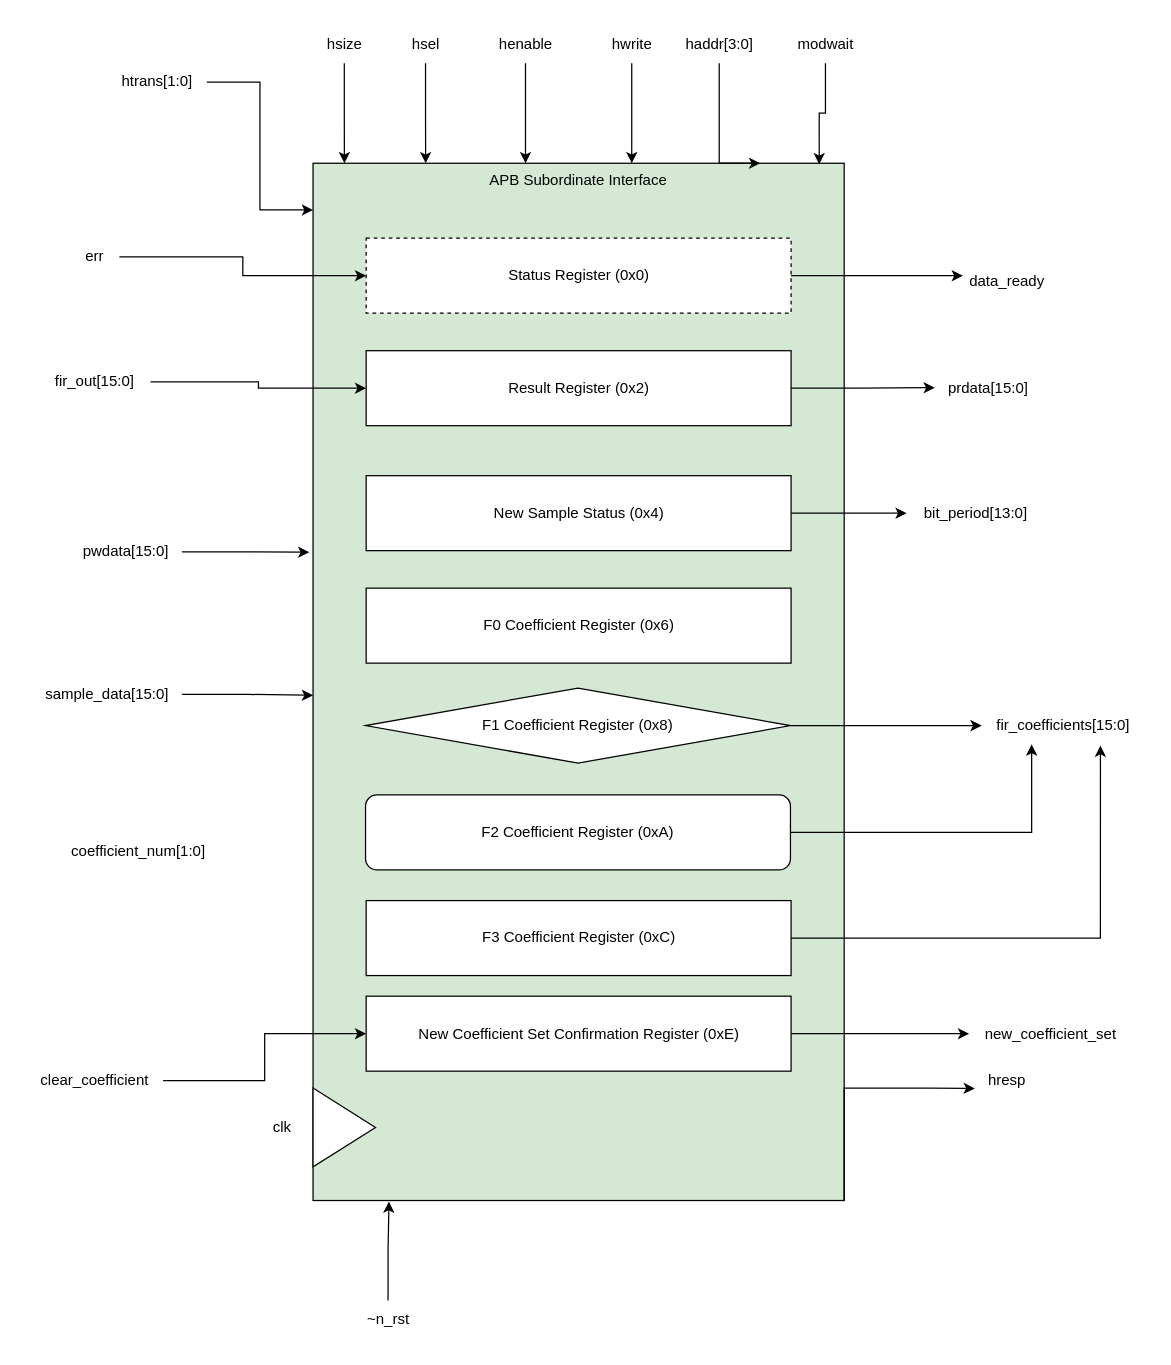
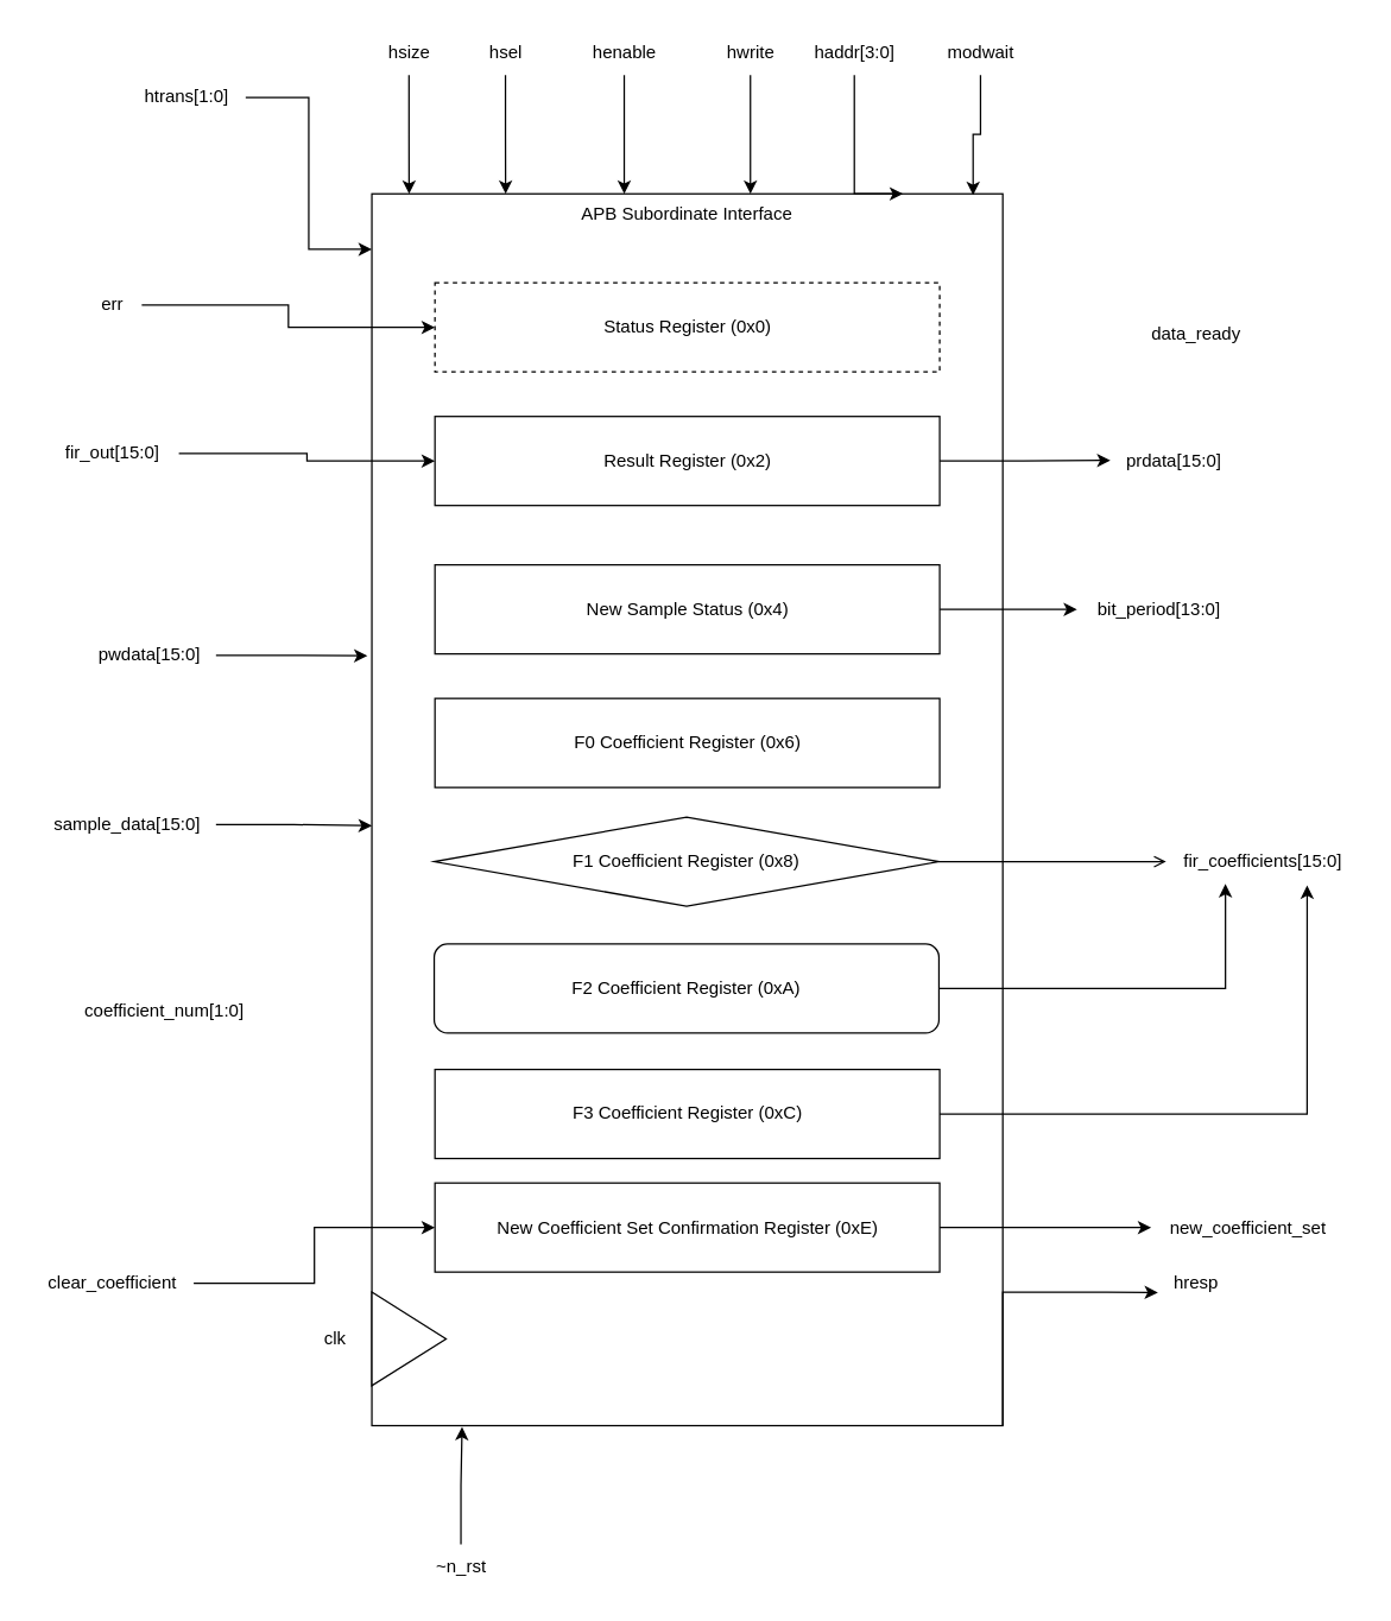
  <mxCell id="0" />
  <mxCell id="1" parent="0" />
  <mxCell id="2" value="clk" style="text;html=1;align=center;verticalAlign=middle;resizable=0;points=[];autosize=1;strokeColor=none;fillColor=none;" parent="1" vertex="1"><mxGeometry x="205" y="886.5" width="40" height="30" as="geometry" /></mxCell>
  <mxCell id="3" value="~n_rst" style="text;html=1;align=center;verticalAlign=middle;resizable=0;points=[];autosize=1;strokeColor=none;fillColor=none;" parent="1" vertex="1"><mxGeometry x="280" y="1040" width="60" height="30" as="geometry" /></mxCell>
- <mxCell id="4" value="&lt;div&gt;APB Subordinate Interface&lt;/div&gt;" style="rounded=0;whiteSpace=wrap;html=1;align=center;verticalAlign=top;fillColor=#d5e8d4;" parent="1" vertex="1"><mxGeometry x="250" y="130" width="425" height="830" as="geometry" /></mxCell>
+ <mxCell id="4" value="&lt;div&gt;APB Subordinate Interface&lt;/div&gt;" style="rounded=0;whiteSpace=wrap;html=1;align=center;verticalAlign=top;" parent="1" vertex="1"><mxGeometry x="250" y="130" width="425" height="830" as="geometry" /></mxCell>
  <mxCell id="5" value="" style="triangle;whiteSpace=wrap;html=1;" parent="1" vertex="1"><mxGeometry x="250" y="870" width="50" height="63" as="geometry" /></mxCell>
  <mxCell id="6" style="edgeStyle=orthogonalEdgeStyle;rounded=0;orthogonalLoop=1;jettySize=auto;html=1;entryX=0.143;entryY=1.001;entryDx=0;entryDy=0;entryPerimeter=0;" parent="1" source="3" target="4" edge="1"><mxGeometry relative="1" as="geometry" /></mxCell>
  <mxCell id="7" value="Status Register (0x0)" style="rounded=0;whiteSpace=wrap;html=1;dashed=1;" parent="1" vertex="1"><mxGeometry x="292.5" y="190" width="340" height="60" as="geometry" /></mxCell>
  <mxCell id="8" value="Result Register (0x2)" style="rounded=0;whiteSpace=wrap;html=1;" parent="1" vertex="1"><mxGeometry x="292.5" y="280" width="340" height="60" as="geometry" /></mxCell>
  <mxCell id="9" style="edgeStyle=orthogonalEdgeStyle;rounded=0;orthogonalLoop=1;jettySize=auto;html=1;" parent="1" source="10" target="27" edge="1"><mxGeometry relative="1" as="geometry" /></mxCell>
  <mxCell id="10" value="New Sample Status (0x4)" style="rounded=0;whiteSpace=wrap;html=1;" parent="1" vertex="1"><mxGeometry x="292.5" y="380" width="340" height="60" as="geometry" /></mxCell>
  <mxCell id="11" value="F0 Coefficient Register (0x6)" style="rounded=0;whiteSpace=wrap;html=1;" parent="1" vertex="1"><mxGeometry x="292.5" y="470" width="340" height="60" as="geometry" /></mxCell>
  <mxCell id="12" style="edgeStyle=orthogonalEdgeStyle;rounded=0;orthogonalLoop=1;jettySize=auto;html=1;entryX=0;entryY=0.5;entryDx=0;entryDy=0;" parent="1" source="13" target="7" edge="1"><mxGeometry relative="1" as="geometry" /></mxCell>
  <mxCell id="13" value="err" style="text;html=1;align=center;verticalAlign=middle;resizable=0;points=[];autosize=1;strokeColor=none;fillColor=none;" parent="1" vertex="1"><mxGeometry x="55" y="190" width="40" height="30" as="geometry" /></mxCell>
  <mxCell id="14" value="sample_data[15:0]" style="text;html=1;align=center;verticalAlign=middle;resizable=0;points=[];autosize=1;strokeColor=none;fillColor=none;" parent="1" vertex="1"><mxGeometry x="25" y="540" width="120" height="30" as="geometry" /></mxCell>
  <mxCell id="15" style="edgeStyle=orthogonalEdgeStyle;rounded=0;orthogonalLoop=1;jettySize=auto;html=1;entryX=0;entryY=0.5;entryDx=0;entryDy=0;" parent="1" source="49" target="8" edge="1"><mxGeometry relative="1" as="geometry"><mxPoint x="135" y="325" as="sourcePoint" /><mxPoint x="215" y="310" as="targetPoint" /><Array as="points" /></mxGeometry></mxCell>
  <mxCell id="16" value="hsel" style="text;html=1;align=center;verticalAlign=middle;resizable=0;points=[];autosize=1;strokeColor=none;fillColor=none;" parent="1" vertex="1"><mxGeometry x="315" y="20" width="50" height="30" as="geometry" /></mxCell>
  <mxCell id="17" value="haddr[3:0]" style="text;html=1;align=center;verticalAlign=middle;resizable=0;points=[];autosize=1;strokeColor=none;fillColor=none;" parent="1" vertex="1"><mxGeometry x="535" y="20" width="80" height="30" as="geometry" /></mxCell>
  <mxCell id="18" style="edgeStyle=orthogonalEdgeStyle;rounded=0;orthogonalLoop=1;jettySize=auto;html=1;" parent="1" source="19" target="4" edge="1"><mxGeometry relative="1" as="geometry"><Array as="points"><mxPoint x="420" y="110" /><mxPoint x="420" y="110" /></Array></mxGeometry></mxCell>
  <mxCell id="19" value="henable" style="text;html=1;align=center;verticalAlign=middle;resizable=0;points=[];autosize=1;strokeColor=none;fillColor=none;" parent="1" vertex="1"><mxGeometry x="385" y="20" width="70" height="30" as="geometry" /></mxCell>
  <mxCell id="20" style="edgeStyle=orthogonalEdgeStyle;rounded=0;orthogonalLoop=1;jettySize=auto;html=1;" parent="1" source="21" target="4" edge="1"><mxGeometry relative="1" as="geometry"><Array as="points"><mxPoint x="505" y="120" /><mxPoint x="505" y="120" /></Array></mxGeometry></mxCell>
  <mxCell id="21" value="hwrite" style="text;html=1;align=center;verticalAlign=middle;resizable=0;points=[];autosize=1;strokeColor=none;fillColor=none;" parent="1" vertex="1"><mxGeometry x="475" y="20" width="60" height="30" as="geometry" /></mxCell>
  <mxCell id="22" style="edgeStyle=orthogonalEdgeStyle;rounded=0;orthogonalLoop=1;jettySize=auto;html=1;entryX=-0.007;entryY=0.375;entryDx=0;entryDy=0;entryPerimeter=0;" edge="1" parent="1" source="23" target="4"><mxGeometry relative="1" as="geometry" /></mxCell>
  <mxCell id="23" value="pwdata[15:0]" style="text;html=1;align=center;verticalAlign=middle;resizable=0;points=[];autosize=1;strokeColor=none;fillColor=none;" parent="1" vertex="1"><mxGeometry x="55" y="426" width="90" height="30" as="geometry" /></mxCell>
  <mxCell id="24" value="prdata[15:0]" style="text;html=1;align=center;verticalAlign=middle;resizable=0;points=[];autosize=1;strokeColor=none;fillColor=none;" parent="1" vertex="1"><mxGeometry x="745" y="295" width="90" height="30" as="geometry" /></mxCell>
  <mxCell id="25" value="hresp" style="text;html=1;align=center;verticalAlign=middle;resizable=0;points=[];autosize=1;strokeColor=none;fillColor=none;" parent="1" vertex="1"><mxGeometry x="780" y="849" width="50" height="30" as="geometry" /></mxCell>
  <mxCell id="26" value="data_ready" style="text;html=1;align=center;verticalAlign=middle;resizable=0;points=[];autosize=1;strokeColor=none;fillColor=none;" parent="1" vertex="1"><mxGeometry x="765" y="210" width="80" height="30" as="geometry" /></mxCell>
  <mxCell id="27" value="bit_period[13:0]" style="text;html=1;align=center;verticalAlign=middle;resizable=0;points=[];autosize=1;strokeColor=none;fillColor=none;" parent="1" vertex="1"><mxGeometry x="725" y="395" width="110" height="30" as="geometry" /></mxCell>
  <mxCell id="28" value="fir_coefficients[15:0]" style="text;html=1;align=center;verticalAlign=middle;resizable=0;points=[];autosize=1;strokeColor=none;fillColor=none;" parent="1" vertex="1"><mxGeometry x="785" y="565" width="130" height="30" as="geometry" /></mxCell>
  <mxCell id="29" style="edgeStyle=orthogonalEdgeStyle;rounded=0;orthogonalLoop=1;jettySize=auto;html=1;entryX=0.842;entryY=0;entryDx=0;entryDy=0;entryPerimeter=0;" parent="1" source="17" target="4" edge="1"><mxGeometry relative="1" as="geometry"><Array as="points"><mxPoint x="575" y="130" /></Array></mxGeometry></mxCell>
  <mxCell id="30" style="edgeStyle=orthogonalEdgeStyle;rounded=0;orthogonalLoop=1;jettySize=auto;html=1;entryX=0.212;entryY=0;entryDx=0;entryDy=0;entryPerimeter=0;" parent="1" source="16" target="4" edge="1"><mxGeometry relative="1" as="geometry" /></mxCell>
  <mxCell id="31" style="edgeStyle=orthogonalEdgeStyle;rounded=0;orthogonalLoop=1;jettySize=auto;html=1;entryX=0;entryY=0.513;entryDx=0;entryDy=0;entryPerimeter=0;" parent="1" source="14" target="4" edge="1"><mxGeometry relative="1" as="geometry" /></mxCell>
- <mxCell id="32" style="edgeStyle=orthogonalEdgeStyle;rounded=0;orthogonalLoop=1;jettySize=auto;html=1;exitX=1;exitY=0.5;exitDx=0;exitDy=0;entryX=0.063;entryY=0.333;entryDx=0;entryDy=0;entryPerimeter=0;" parent="1" target="26" edge="1" source="7"><mxGeometry relative="1" as="geometry"><mxPoint x="632.5" y="590" as="sourcePoint" /></mxGeometry></mxCell>
  <mxCell id="33" style="edgeStyle=orthogonalEdgeStyle;rounded=0;orthogonalLoop=1;jettySize=auto;html=1;exitX=1;exitY=1;exitDx=0;exitDy=0;entryX=-0.009;entryY=0.71;entryDx=0;entryDy=0;entryPerimeter=0;" parent="1" source="4" target="25" edge="1"><mxGeometry relative="1" as="geometry"><Array as="points"><mxPoint x="675" y="870" /><mxPoint x="745" y="870" /></Array></mxGeometry></mxCell>
  <mxCell id="34" style="edgeStyle=orthogonalEdgeStyle;rounded=0;orthogonalLoop=1;jettySize=auto;html=1;exitX=1;exitY=0.5;exitDx=0;exitDy=0;entryX=0.028;entryY=0.486;entryDx=0;entryDy=0;entryPerimeter=0;" parent="1" source="8" target="24" edge="1"><mxGeometry relative="1" as="geometry" /></mxCell>
- <mxCell id="35" style="edgeStyle=orthogonalEdgeStyle;rounded=0;orthogonalLoop=1;jettySize=auto;html=1;" edge="1" parent="1" source="36" target="28"><mxGeometry relative="1" as="geometry" /></mxCell>
+ <mxCell id="35" style="edgeStyle=orthogonalEdgeStyle;rounded=0;orthogonalLoop=1;jettySize=auto;html=1;endArrow=open;" edge="1" parent="1" source="36" target="28"><mxGeometry relative="1" as="geometry" /></mxCell>
  <mxCell id="36" value="F1 Coefficient Register (0x8)" style="rhombus;whiteSpace=wrap;html=1;" parent="1" vertex="1"><mxGeometry x="292" y="550" width="340" height="60" as="geometry" /></mxCell>
  <mxCell id="37" style="edgeStyle=orthogonalEdgeStyle;rounded=0;orthogonalLoop=1;jettySize=auto;html=1;" edge="1" parent="1" source="38" target="28"><mxGeometry relative="1" as="geometry"><mxPoint x="815" y="600" as="targetPoint" /><Array as="points"><mxPoint x="825" y="666" /></Array></mxGeometry></mxCell>
  <mxCell id="38" value="F2 Coefficient Register (0xA)" style="whiteSpace=wrap;html=1;rounded=1;" parent="1" vertex="1"><mxGeometry x="292" y="635.5" width="340" height="60" as="geometry" /></mxCell>
  <mxCell id="39" value="F3 Coefficient Register (0xC)" style="rounded=0;whiteSpace=wrap;html=1;" parent="1" vertex="1"><mxGeometry x="292.5" y="720" width="340" height="60" as="geometry" /></mxCell>
  <mxCell id="40" style="edgeStyle=orthogonalEdgeStyle;rounded=0;orthogonalLoop=1;jettySize=auto;html=1;" edge="1" parent="1" source="41" target="53"><mxGeometry relative="1" as="geometry"><mxPoint x="765" y="826.5" as="targetPoint" /></mxGeometry></mxCell>
  <mxCell id="41" value="New Coefficient Set Confirmation Register (0xE)" style="rounded=0;whiteSpace=wrap;html=1;" parent="1" vertex="1"><mxGeometry x="292.5" y="796.5" width="340" height="60" as="geometry" /></mxCell>
  <mxCell id="42" value="hsize" style="text;html=1;align=center;verticalAlign=middle;resizable=0;points=[];autosize=1;strokeColor=none;fillColor=none;" vertex="1" parent="1"><mxGeometry x="250" y="20" width="50" height="30" as="geometry" /></mxCell>
  <mxCell id="43" style="edgeStyle=orthogonalEdgeStyle;rounded=0;orthogonalLoop=1;jettySize=auto;html=1;entryX=0.059;entryY=0;entryDx=0;entryDy=0;entryPerimeter=0;" edge="1" parent="1" source="42" target="4"><mxGeometry relative="1" as="geometry" /></mxCell>
  <mxCell id="44" value="htrans[1:0]" style="text;html=1;align=center;verticalAlign=middle;resizable=0;points=[];autosize=1;strokeColor=none;fillColor=none;" vertex="1" parent="1"><mxGeometry x="85" y="50" width="80" height="30" as="geometry" /></mxCell>
  <mxCell id="45" style="edgeStyle=orthogonalEdgeStyle;rounded=0;orthogonalLoop=1;jettySize=auto;html=1;entryX=0;entryY=0.045;entryDx=0;entryDy=0;entryPerimeter=0;" edge="1" parent="1" source="44" target="4"><mxGeometry relative="1" as="geometry" /></mxCell>
  <mxCell id="46" value="modwait" style="text;html=1;align=center;verticalAlign=middle;resizable=0;points=[];autosize=1;strokeColor=none;fillColor=none;" vertex="1" parent="1"><mxGeometry x="625" y="20" width="70" height="30" as="geometry" /></mxCell>
  <mxCell id="47" style="edgeStyle=orthogonalEdgeStyle;rounded=0;orthogonalLoop=1;jettySize=auto;html=1;entryX=0.953;entryY=0.001;entryDx=0;entryDy=0;entryPerimeter=0;" edge="1" parent="1" source="46" target="4"><mxGeometry relative="1" as="geometry" /></mxCell>
  <mxCell id="48" style="edgeStyle=orthogonalEdgeStyle;rounded=0;orthogonalLoop=1;jettySize=auto;html=1;entryX=0.731;entryY=1.033;entryDx=0;entryDy=0;entryPerimeter=0;" edge="1" parent="1" source="39" target="28"><mxGeometry relative="1" as="geometry" /></mxCell>
  <mxCell id="49" value="fir_out[15:0]" style="text;html=1;align=center;verticalAlign=middle;resizable=0;points=[];autosize=1;strokeColor=none;fillColor=none;" vertex="1" parent="1"><mxGeometry x="30" y="290" width="90" height="30" as="geometry" /></mxCell>
  <mxCell id="50" value="coefficient_num[1:0]" style="text;html=1;align=center;verticalAlign=middle;resizable=0;points=[];autosize=1;strokeColor=none;fillColor=none;" vertex="1" parent="1"><mxGeometry x="45" y="665.5" width="130" height="30" as="geometry" /></mxCell>
  <mxCell id="51" style="edgeStyle=orthogonalEdgeStyle;rounded=0;orthogonalLoop=1;jettySize=auto;html=1;entryX=0;entryY=0.5;entryDx=0;entryDy=0;" edge="1" parent="1" source="52" target="41"><mxGeometry relative="1" as="geometry" /></mxCell>
  <mxCell id="52" value="clear_coefficient" style="text;html=1;align=center;verticalAlign=middle;resizable=0;points=[];autosize=1;strokeColor=none;fillColor=none;" vertex="1" parent="1"><mxGeometry x="20" y="849" width="110" height="30" as="geometry" /></mxCell>
  <mxCell id="53" value="new_coefficient_set" style="text;html=1;align=center;verticalAlign=middle;resizable=0;points=[];autosize=1;strokeColor=none;fillColor=none;" vertex="1" parent="1"><mxGeometry x="775" y="811.5" width="130" height="30" as="geometry" /></mxCell>
